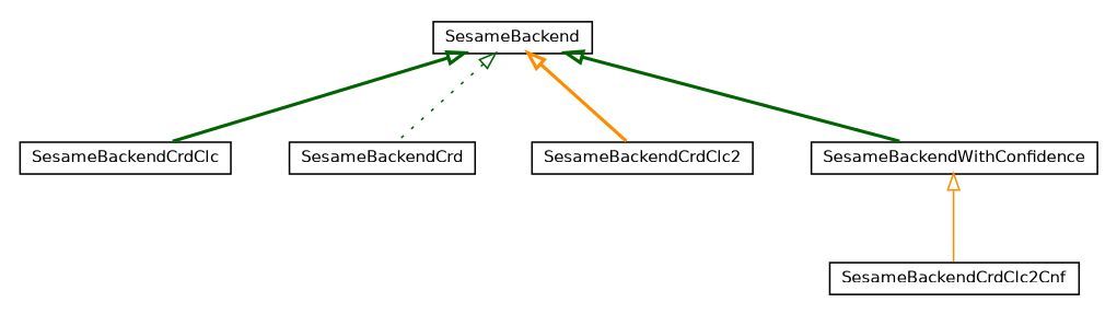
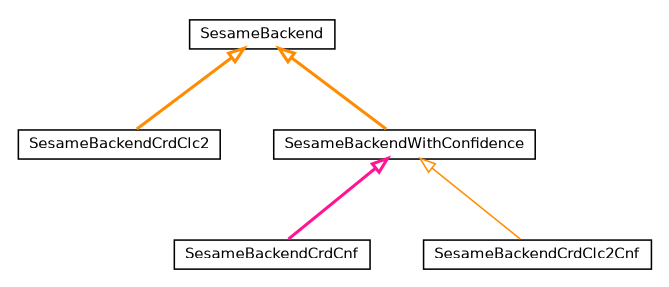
  digraph {
    nodesep=0.25
    ranksep=0.5
    node [fontcolor=black fontname=Helvetica fontsize=10.0 shape=plaintext]
    edge [arrowtail=empty color=darkorange dir=back fontname=Helvetica fontsize=10 headport=p labelfontname=Helvetica labelfontsize=10 style=bold tailport=p]
-   n1 [label=<<table title="org.universAAL.context.che.database.impl.SesameBackendCrdClc" border="0" cellborder="1" cellspacing="0" cellpadding="2" port="p" href="./SesameBackendCrdClc.html"> 		<tr><td><table border="0" cellspacing="0" cellpadding="1"> <tr><td align="center" balign="center"> SesameBackendCrdClc </td></tr> 		</table></td></tr> 		</table>>]
-   n3 [label=<<table title="org.universAAL.context.che.database.impl.SesameBackendCrd" border="0" cellborder="1" cellspacing="0" cellpadding="2" port="p" href="./SesameBackendCrd.html"> 		<tr><td><table border="0" cellspacing="0" cellpadding="1"> <tr><td align="center" balign="center"> SesameBackendCrd </td></tr> 		</table></td></tr> 		</table>>]
+   n2 [label=<<table title="org.universAAL.context.che.database.impl.SesameBackendCrdCnf" border="0" cellborder="1" cellspacing="0" cellpadding="2" port="p" href="./SesameBackendCrdCnf.html"> 		<tr><td><table border="0" cellspacing="0" cellpadding="1"> <tr><td align="center" balign="center"> SesameBackendCrdCnf </td></tr> 		</table></td></tr> 		</table>>]
    n4 [label=<<table title="org.universAAL.context.che.database.impl.SesameBackendCrdClc2Cnf" border="0" cellborder="1" cellspacing="0" cellpadding="2" port="p" href="./SesameBackendCrdClc2Cnf.html"> 		<tr><td><table border="0" cellspacing="0" cellpadding="1"> <tr><td align="center" balign="center"> SesameBackendCrdClc2Cnf </td></tr> 		</table></td></tr> 		</table>>]
    n5 [label=<<table title="org.universAAL.context.che.database.impl.SesameBackendCrdClc2" border="0" cellborder="1" cellspacing="0" cellpadding="2" port="p" href="./SesameBackendCrdClc2.html"> 		<tr><td><table border="0" cellspacing="0" cellpadding="1"> <tr><td align="center" balign="center"> SesameBackendCrdClc2 </td></tr> 		</table></td></tr> 		</table>>]
    n6 [label=<<table title="org.universAAL.context.che.database.impl.SesameBackend" border="0" cellborder="1" cellspacing="0" cellpadding="2" port="p" href="./SesameBackend.html"> 		<tr><td><table border="0" cellspacing="0" cellpadding="1"> <tr><td align="center" balign="center"> SesameBackend </td></tr> 		</table></td></tr> 		</table>>]
    n7 [label=<<table title="org.universAAL.context.che.database.impl.SesameBackendWithConfidence" border="0" cellborder="1" cellspacing="0" cellpadding="2" port="p" href="./SesameBackendWithConfidence.html"> 		<tr><td><table border="0" cellspacing="0" cellpadding="1"> <tr><td align="center" balign="center"> SesameBackendWithConfidence </td></tr> 		</table></td></tr> 		</table>>]
-   n6 -> n1 [color=darkgreen]
-   n6 -> n3 [color=darkgreen style=dotted]
    n6 -> n5
-   n6 -> n7 [color=darkgreen]
+   n6 -> n7
+   n7 -> n2 [color=deeppink]
    n7 -> n4 [style=solid]
  }
